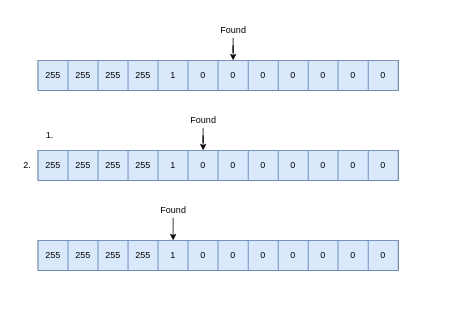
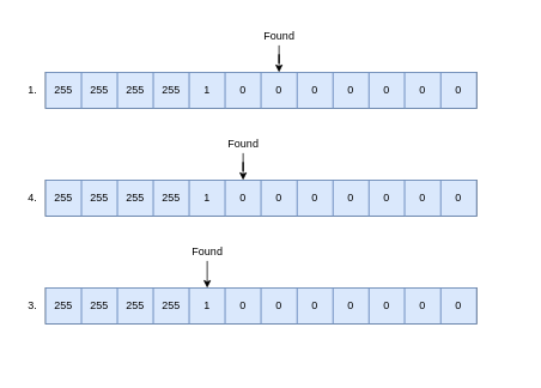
  <mxCell id="0" />
  <mxCell id="1" parent="0" />
  <mxCell id="2" value="" style="rounded=0;whiteSpace=wrap;html=1;strokeColor=none;" vertex="1" parent="1"><mxGeometry x="20" y="20" width="560" height="390" as="geometry" /></mxCell>
  <mxCell id="3" value="" style="rounded=0;whiteSpace=wrap;html=1;" vertex="1" parent="1"><mxGeometry x="50" y="80" width="480" height="40" as="geometry" /></mxCell>
  <mxCell id="4" value="255" style="rounded=0;whiteSpace=wrap;html=1;fillColor=#dae8fc;strokeColor=#6c8ebf;" vertex="1" parent="1"><mxGeometry x="50" y="80" width="40" height="40" as="geometry" /></mxCell>
  <mxCell id="5" value="255" style="rounded=0;whiteSpace=wrap;html=1;fillColor=#dae8fc;strokeColor=#6c8ebf;" vertex="1" parent="1"><mxGeometry x="90" y="80" width="40" height="40" as="geometry" /></mxCell>
  <mxCell id="6" value="255" style="rounded=0;whiteSpace=wrap;html=1;fillColor=#dae8fc;strokeColor=#6c8ebf;" vertex="1" parent="1"><mxGeometry x="130" y="80" width="40" height="40" as="geometry" /></mxCell>
  <mxCell id="7" value="255" style="rounded=0;whiteSpace=wrap;html=1;fillColor=#dae8fc;strokeColor=#6c8ebf;" vertex="1" parent="1"><mxGeometry x="170" y="80" width="40" height="40" as="geometry" /></mxCell>
  <mxCell id="8" value="1" style="rounded=0;whiteSpace=wrap;html=1;fillColor=#dae8fc;strokeColor=#6c8ebf;" vertex="1" parent="1"><mxGeometry x="210" y="80" width="40" height="40" as="geometry" /></mxCell>
  <mxCell id="9" value="0" style="rounded=0;whiteSpace=wrap;html=1;fillColor=#dae8fc;strokeColor=#6c8ebf;" vertex="1" parent="1"><mxGeometry x="250" y="80" width="40" height="40" as="geometry" /></mxCell>
  <mxCell id="10" value="0" style="rounded=0;whiteSpace=wrap;html=1;fillColor=#dae8fc;strokeColor=#6c8ebf;" vertex="1" parent="1"><mxGeometry x="410" y="80" width="40" height="40" as="geometry" /></mxCell>
  <mxCell id="11" value="0" style="rounded=0;whiteSpace=wrap;html=1;fillColor=#dae8fc;strokeColor=#6c8ebf;" vertex="1" parent="1"><mxGeometry x="370" y="80" width="40" height="40" as="geometry" /></mxCell>
  <mxCell id="12" value="0" style="rounded=0;whiteSpace=wrap;html=1;fillColor=#dae8fc;strokeColor=#6c8ebf;" vertex="1" parent="1"><mxGeometry x="330" y="80" width="40" height="40" as="geometry" /></mxCell>
  <mxCell id="13" value="0" style="rounded=0;whiteSpace=wrap;html=1;fillColor=#dae8fc;strokeColor=#6c8ebf;" vertex="1" parent="1"><mxGeometry x="290" y="80" width="40" height="40" as="geometry" /></mxCell>
  <mxCell id="14" value="0" style="rounded=0;whiteSpace=wrap;html=1;fillColor=#dae8fc;strokeColor=#6c8ebf;" vertex="1" parent="1"><mxGeometry x="490" y="80" width="40" height="40" as="geometry" /></mxCell>
  <mxCell id="15" value="0" style="rounded=0;whiteSpace=wrap;html=1;fillColor=#dae8fc;strokeColor=#6c8ebf;" vertex="1" parent="1"><mxGeometry x="450" y="80" width="40" height="40" as="geometry" /></mxCell>
  <mxCell id="16" value="" style="rounded=0;whiteSpace=wrap;html=1;" vertex="1" parent="1"><mxGeometry x="50" y="200" width="480" height="40" as="geometry" /></mxCell>
  <mxCell id="17" value="255" style="rounded=0;whiteSpace=wrap;html=1;fillColor=#dae8fc;strokeColor=#6c8ebf;" vertex="1" parent="1"><mxGeometry x="50" y="200" width="40" height="40" as="geometry" /></mxCell>
  <mxCell id="18" value="255" style="rounded=0;whiteSpace=wrap;html=1;fillColor=#dae8fc;strokeColor=#6c8ebf;" vertex="1" parent="1"><mxGeometry x="90" y="200" width="40" height="40" as="geometry" /></mxCell>
  <mxCell id="19" value="255" style="rounded=0;whiteSpace=wrap;html=1;fillColor=#dae8fc;strokeColor=#6c8ebf;" vertex="1" parent="1"><mxGeometry x="130" y="200" width="40" height="40" as="geometry" /></mxCell>
  <mxCell id="20" value="255" style="rounded=0;whiteSpace=wrap;html=1;fillColor=#dae8fc;strokeColor=#6c8ebf;" vertex="1" parent="1"><mxGeometry x="170" y="200" width="40" height="40" as="geometry" /></mxCell>
  <mxCell id="21" value="1" style="rounded=0;whiteSpace=wrap;html=1;fillColor=#dae8fc;strokeColor=#6c8ebf;" vertex="1" parent="1"><mxGeometry x="210" y="200" width="40" height="40" as="geometry" /></mxCell>
  <mxCell id="22" value="0" style="rounded=0;whiteSpace=wrap;html=1;fillColor=#dae8fc;strokeColor=#6c8ebf;" vertex="1" parent="1"><mxGeometry x="250" y="200" width="40" height="40" as="geometry" /></mxCell>
  <mxCell id="23" value="0" style="rounded=0;whiteSpace=wrap;html=1;fillColor=#dae8fc;strokeColor=#6c8ebf;" vertex="1" parent="1"><mxGeometry x="410" y="200" width="40" height="40" as="geometry" /></mxCell>
  <mxCell id="24" value="0" style="rounded=0;whiteSpace=wrap;html=1;fillColor=#dae8fc;strokeColor=#6c8ebf;" vertex="1" parent="1"><mxGeometry x="370" y="200" width="40" height="40" as="geometry" /></mxCell>
  <mxCell id="25" value="0" style="rounded=0;whiteSpace=wrap;html=1;fillColor=#dae8fc;strokeColor=#6c8ebf;" vertex="1" parent="1"><mxGeometry x="330" y="200" width="40" height="40" as="geometry" /></mxCell>
  <mxCell id="26" value="0" style="rounded=0;whiteSpace=wrap;html=1;fillColor=#dae8fc;strokeColor=#6c8ebf;" vertex="1" parent="1"><mxGeometry x="290" y="200" width="40" height="40" as="geometry" /></mxCell>
  <mxCell id="27" value="0" style="rounded=0;whiteSpace=wrap;html=1;fillColor=#dae8fc;strokeColor=#6c8ebf;" vertex="1" parent="1"><mxGeometry x="490" y="200" width="40" height="40" as="geometry" /></mxCell>
  <mxCell id="28" value="0" style="rounded=0;whiteSpace=wrap;html=1;fillColor=#dae8fc;strokeColor=#6c8ebf;" vertex="1" parent="1"><mxGeometry x="450" y="200" width="40" height="40" as="geometry" /></mxCell>
  <mxCell id="29" value="" style="edgeStyle=orthogonalEdgeStyle;rounded=0;orthogonalLoop=1;jettySize=auto;html=1;" edge="1" parent="1" source="30" target="13"><mxGeometry relative="1" as="geometry" /></mxCell>
  <mxCell id="30" value="Found" style="text;html=1;align=center;verticalAlign=middle;resizable=0;points=[];autosize=1;" vertex="1" parent="1"><mxGeometry x="285" y="30" width="50" height="20" as="geometry" /></mxCell>
  <mxCell id="31" value="" style="edgeStyle=orthogonalEdgeStyle;rounded=0;orthogonalLoop=1;jettySize=auto;html=1;entryX=0.5;entryY=0;entryDx=0;entryDy=0;" edge="1" parent="1" source="32" target="22"><mxGeometry relative="1" as="geometry" /></mxCell>
  <mxCell id="32" value="Found" style="text;html=1;align=center;verticalAlign=middle;resizable=0;points=[];autosize=1;" vertex="1" parent="1"><mxGeometry x="245" y="150" width="50" height="20" as="geometry" /></mxCell>
  <mxCell id="33" value="" style="rounded=0;whiteSpace=wrap;html=1;" vertex="1" parent="1"><mxGeometry x="50" y="320" width="480" height="40" as="geometry" /></mxCell>
  <mxCell id="34" value="255" style="rounded=0;whiteSpace=wrap;html=1;fillColor=#dae8fc;strokeColor=#6c8ebf;" vertex="1" parent="1"><mxGeometry x="50" y="320" width="40" height="40" as="geometry" /></mxCell>
  <mxCell id="35" value="255" style="rounded=0;whiteSpace=wrap;html=1;fillColor=#dae8fc;strokeColor=#6c8ebf;" vertex="1" parent="1"><mxGeometry x="90" y="320" width="40" height="40" as="geometry" /></mxCell>
  <mxCell id="36" value="255" style="rounded=0;whiteSpace=wrap;html=1;fillColor=#dae8fc;strokeColor=#6c8ebf;" vertex="1" parent="1"><mxGeometry x="130" y="320" width="40" height="40" as="geometry" /></mxCell>
  <mxCell id="37" value="255" style="rounded=0;whiteSpace=wrap;html=1;fillColor=#dae8fc;strokeColor=#6c8ebf;" vertex="1" parent="1"><mxGeometry x="170" y="320" width="40" height="40" as="geometry" /></mxCell>
  <mxCell id="38" value="1" style="rounded=0;whiteSpace=wrap;html=1;fillColor=#dae8fc;strokeColor=#6c8ebf;" vertex="1" parent="1"><mxGeometry x="210" y="320" width="40" height="40" as="geometry" /></mxCell>
  <mxCell id="39" value="0" style="rounded=0;whiteSpace=wrap;html=1;fillColor=#dae8fc;strokeColor=#6c8ebf;" vertex="1" parent="1"><mxGeometry x="250" y="320" width="40" height="40" as="geometry" /></mxCell>
  <mxCell id="40" value="0" style="rounded=0;whiteSpace=wrap;html=1;fillColor=#dae8fc;strokeColor=#6c8ebf;" vertex="1" parent="1"><mxGeometry x="410" y="320" width="40" height="40" as="geometry" /></mxCell>
  <mxCell id="41" value="0" style="rounded=0;whiteSpace=wrap;html=1;fillColor=#dae8fc;strokeColor=#6c8ebf;" vertex="1" parent="1"><mxGeometry x="370" y="320" width="40" height="40" as="geometry" /></mxCell>
  <mxCell id="42" value="0" style="rounded=0;whiteSpace=wrap;html=1;fillColor=#dae8fc;strokeColor=#6c8ebf;" vertex="1" parent="1"><mxGeometry x="330" y="320" width="40" height="40" as="geometry" /></mxCell>
  <mxCell id="43" value="0" style="rounded=0;whiteSpace=wrap;html=1;fillColor=#dae8fc;strokeColor=#6c8ebf;" vertex="1" parent="1"><mxGeometry x="290" y="320" width="40" height="40" as="geometry" /></mxCell>
  <mxCell id="44" value="0" style="rounded=0;whiteSpace=wrap;html=1;fillColor=#dae8fc;strokeColor=#6c8ebf;" vertex="1" parent="1"><mxGeometry x="490" y="320" width="40" height="40" as="geometry" /></mxCell>
  <mxCell id="45" value="0" style="rounded=0;whiteSpace=wrap;html=1;fillColor=#dae8fc;strokeColor=#6c8ebf;" vertex="1" parent="1"><mxGeometry x="450" y="320" width="40" height="40" as="geometry" /></mxCell>
  <mxCell id="46" value="" style="edgeStyle=orthogonalEdgeStyle;rounded=0;orthogonalLoop=1;jettySize=auto;html=1;entryX=0.5;entryY=0;entryDx=0;entryDy=0;" edge="1" parent="1" source="47" target="38"><mxGeometry relative="1" as="geometry"><Array as="points"><mxPoint x="230" y="310" /><mxPoint x="230" y="310" /></Array></mxGeometry></mxCell>
  <mxCell id="47" value="Found" style="text;html=1;align=center;verticalAlign=middle;resizable=0;points=[];autosize=1;" vertex="1" parent="1"><mxGeometry x="205" y="270" width="50" height="20" as="geometry" /></mxCell>
- <mxCell id="48" value="1." style="text;html=1;align=center;verticalAlign=middle;resizable=0;points=[];autosize=1;" vertex="1" parent="1"><mxGeometry x="50" y="170" width="30" height="20" as="geometry" /></mxCell>
- <mxCell id="49" value="2." style="text;html=1;align=center;verticalAlign=middle;resizable=0;points=[];autosize=1;" vertex="1" parent="1"><mxGeometry x="20" y="210" width="30" height="20" as="geometry" /></mxCell>
+ <mxCell id="48" value="1." style="text;html=1;align=center;verticalAlign=middle;resizable=0;points=[];autosize=1;" vertex="1" parent="1"><mxGeometry x="20" y="90" width="30" height="20" as="geometry" /></mxCell>
+ <mxCell id="49" value="4." style="text;html=1;align=center;verticalAlign=middle;resizable=0;points=[];autosize=1;" vertex="1" parent="1"><mxGeometry x="20" y="210" width="30" height="20" as="geometry" /></mxCell>
+ <mxCell id="50" value="3." style="text;html=1;align=center;verticalAlign=middle;resizable=0;points=[];autosize=1;" vertex="1" parent="1"><mxGeometry x="20" y="330" width="30" height="20" as="geometry" /></mxCell>
